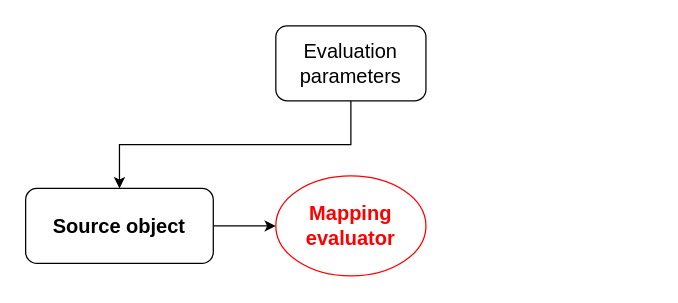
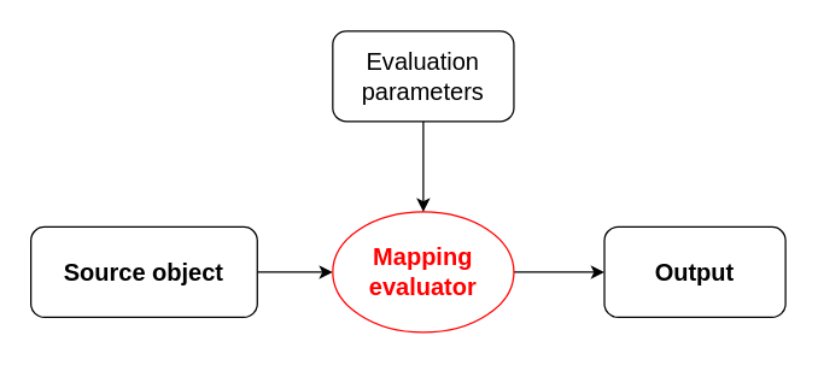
  <mxCell id="0" />
  <mxCell id="1" parent="0" />
  <mxCell id="2" style="edgeStyle=orthogonalEdgeStyle;rounded=0;orthogonalLoop=1;jettySize=auto;html=1;exitX=1;exitY=0.5;exitDx=0;exitDy=0;entryX=0;entryY=0.5;entryDx=0;entryDy=0;fontSize=16;" parent="1" source="3" target="5" edge="1"><mxGeometry relative="1" as="geometry" /></mxCell>
  <mxCell id="3" value="Source object" style="rounded=1;whiteSpace=wrap;html=1;fontSize=16;fontStyle=1" parent="1" vertex="1"><mxGeometry x="20" y="150" width="150" height="60" as="geometry" /></mxCell>
+ <mxCell id="4" style="edgeStyle=orthogonalEdgeStyle;rounded=0;orthogonalLoop=1;jettySize=auto;html=1;exitX=1;exitY=0.5;exitDx=0;exitDy=0;entryX=0;entryY=0.5;entryDx=0;entryDy=0;fontSize=16;" parent="1" source="5" target="6" edge="1"><mxGeometry relative="1" as="geometry" /></mxCell>
  <mxCell id="5" value="&lt;div&gt;Mapping evaluator&lt;/div&gt;" style="ellipse;whiteSpace=wrap;html=1;fontSize=16;fontColor=#FF0000;fontStyle=1;strokeColor=#FF0000;" parent="1" vertex="1"><mxGeometry x="220" y="140" width="120" height="80" as="geometry" /></mxCell>
- <mxCell id="7" style="edgeStyle=orthogonalEdgeStyle;rounded=0;orthogonalLoop=1;jettySize=auto;html=1;exitX=0.5;exitY=1;exitDx=0;exitDy=0;fontSize=16;" parent="1" source="8" target="3" edge="1"><mxGeometry relative="1" as="geometry" /></mxCell>
+ <mxCell id="6" value="Output" style="rounded=1;whiteSpace=wrap;html=1;fontSize=16;fontStyle=1" parent="1" vertex="1"><mxGeometry x="400" y="150" width="120" height="60" as="geometry" /></mxCell>
+ <mxCell id="7" style="edgeStyle=orthogonalEdgeStyle;rounded=0;orthogonalLoop=1;jettySize=auto;html=1;exitX=0.5;exitY=1;exitDx=0;exitDy=0;entryX=0.5;entryY=0;entryDx=0;entryDy=0;fontSize=16;" parent="1" source="8" target="5" edge="1"><mxGeometry relative="1" as="geometry" /></mxCell>
  <mxCell id="8" value="Evaluation parameters" style="rounded=1;whiteSpace=wrap;html=1;fontSize=16;" parent="1" vertex="1"><mxGeometry x="220" y="20" width="120" height="60" as="geometry" /></mxCell>
